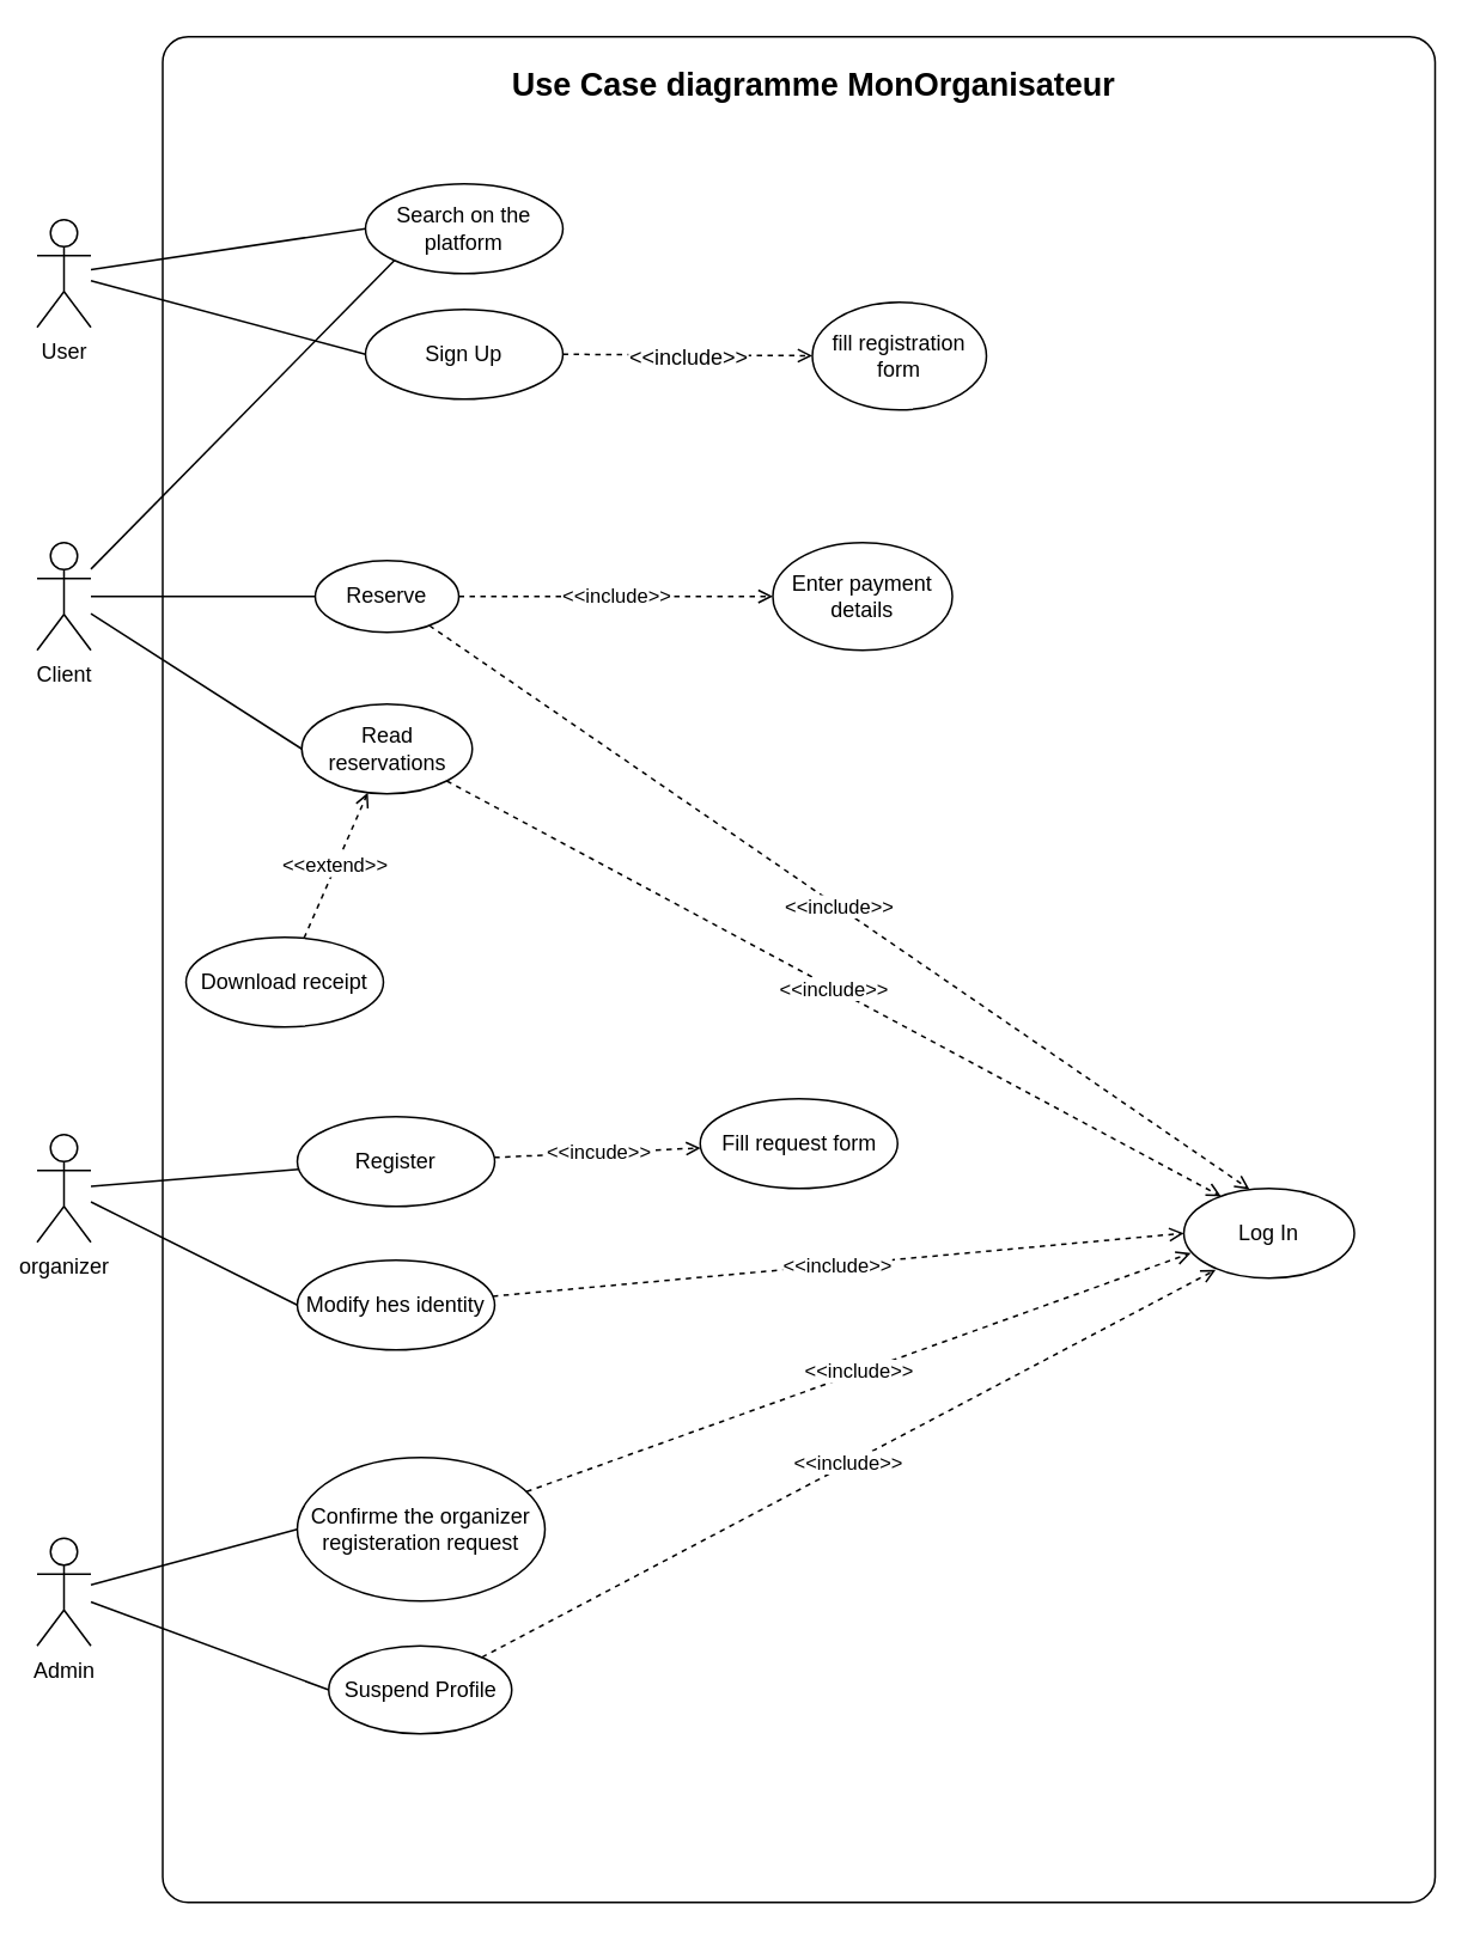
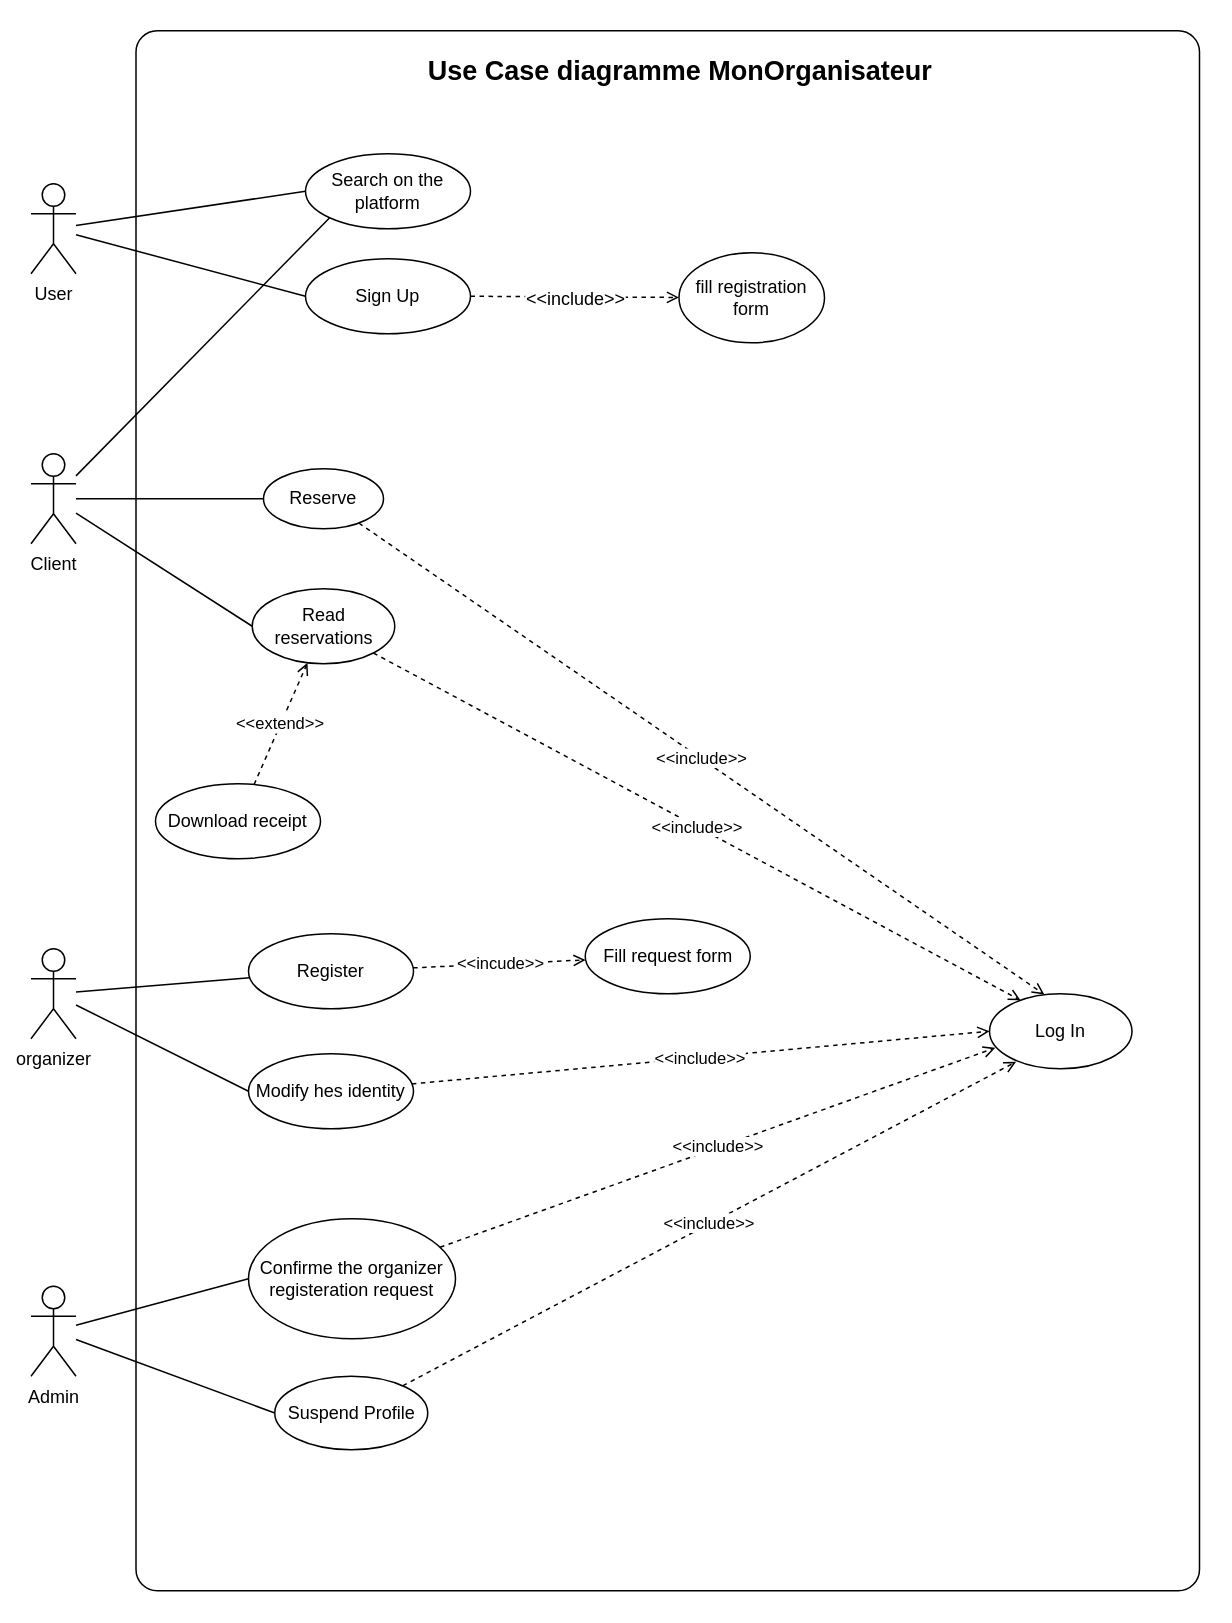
  <mxCell id="0" />
  <mxCell id="1" parent="0" />
  <mxCell id="2" value="" style="rounded=1;whiteSpace=wrap;html=1;arcSize=2;fontStyle=0" parent="1" vertex="1"><mxGeometry x="90" y="20" width="709" height="1040" as="geometry" /></mxCell>
  <mxCell id="3" style="edgeStyle=none;rounded=0;orthogonalLoop=1;jettySize=auto;html=1;endArrow=none;endFill=0;" parent="1" source="6" target="17" edge="1"><mxGeometry relative="1" as="geometry" /></mxCell>
  <mxCell id="4" style="edgeStyle=none;rounded=0;orthogonalLoop=1;jettySize=auto;html=1;entryX=0;entryY=0.5;entryDx=0;entryDy=0;endArrow=none;endFill=0;" parent="1" source="6" target="19" edge="1"><mxGeometry relative="1" as="geometry" /></mxCell>
  <mxCell id="5" style="edgeStyle=none;rounded=0;orthogonalLoop=1;jettySize=auto;html=1;entryX=0;entryY=1;entryDx=0;entryDy=0;endArrow=none;endFill=0;" parent="1" source="6" target="38" edge="1"><mxGeometry relative="1" as="geometry"><mxPoint x="165" y="307" as="targetPoint" /></mxGeometry></mxCell>
  <mxCell id="6" value="Client" style="shape=umlActor;verticalLabelPosition=bottom;verticalAlign=top;html=1;outlineConnect=0;" parent="1" vertex="1"><mxGeometry x="20" y="302" width="30" height="60" as="geometry" /></mxCell>
  <mxCell id="7" style="edgeStyle=none;rounded=0;orthogonalLoop=1;jettySize=auto;html=1;entryX=0;entryY=0.5;entryDx=0;entryDy=0;endArrow=none;endFill=0;" parent="1" source="9" target="22" edge="1"><mxGeometry relative="1" as="geometry" /></mxCell>
  <mxCell id="8" style="edgeStyle=none;rounded=0;orthogonalLoop=1;jettySize=auto;html=1;entryX=0;entryY=0.5;entryDx=0;entryDy=0;endArrow=none;endFill=0;" parent="1" source="9" target="24" edge="1"><mxGeometry relative="1" as="geometry" /></mxCell>
  <mxCell id="9" value="Admin" style="shape=umlActor;verticalLabelPosition=bottom;verticalAlign=top;html=1;outlineConnect=0;" parent="1" vertex="1"><mxGeometry x="20" y="857" width="30" height="60" as="geometry" /></mxCell>
  <mxCell id="10" value="&lt;font style=&quot;font-size: 18px&quot;&gt;&lt;b&gt;Use Case diagramme MonOrganisateur&lt;/b&gt;&lt;/font&gt;" style="text;html=1;strokeColor=none;fillColor=none;align=center;verticalAlign=middle;whiteSpace=wrap;rounded=0;" parent="1" vertex="1"><mxGeometry x="223" y="32" width="460" height="30" as="geometry" /></mxCell>
  <mxCell id="11" style="edgeStyle=none;rounded=0;orthogonalLoop=1;jettySize=auto;html=1;entryX=1;entryY=1;entryDx=0;entryDy=0;endArrow=none;endFill=0;" parent="1" edge="1"><mxGeometry relative="1" as="geometry"><mxPoint x="228.284" y="424.142" as="sourcePoint" /><mxPoint x="228.284" y="424.142" as="targetPoint" /></mxGeometry></mxCell>
  <mxCell id="12" value="Log In" style="ellipse;whiteSpace=wrap;html=1;" parent="1" vertex="1"><mxGeometry x="659" y="662" width="95" height="50" as="geometry" /></mxCell>
  <mxCell id="13" style="edgeStyle=none;rounded=0;orthogonalLoop=1;jettySize=auto;html=1;entryX=0;entryY=0.5;entryDx=0;entryDy=0;endArrow=none;endFill=0;" parent="1" source="15" target="32" edge="1"><mxGeometry relative="1" as="geometry" /></mxCell>
  <mxCell id="14" style="edgeStyle=none;rounded=0;orthogonalLoop=1;jettySize=auto;html=1;entryX=0;entryY=0.5;entryDx=0;entryDy=0;endArrow=none;endFill=0;" parent="1" source="15" target="38" edge="1"><mxGeometry relative="1" as="geometry" /></mxCell>
  <mxCell id="15" value="User" style="shape=umlActor;verticalLabelPosition=bottom;verticalAlign=top;html=1;outlineConnect=0;" parent="1" vertex="1"><mxGeometry x="20" y="122" width="30" height="60" as="geometry" /></mxCell>
  <mxCell id="16" value="&amp;lt;&amp;lt;include&amp;gt;&amp;gt;" style="edgeStyle=none;rounded=0;orthogonalLoop=1;jettySize=auto;html=1;endArrow=open;endFill=0;entryX=0.385;entryY=0.01;entryDx=0;entryDy=0;entryPerimeter=0;startArrow=none;startFill=0;dashed=1;" parent="1" source="17" target="12" edge="1"><mxGeometry relative="1" as="geometry"><mxPoint x="510" y="720" as="targetPoint" /></mxGeometry></mxCell>
  <mxCell id="17" value="Reserve" style="ellipse;whiteSpace=wrap;html=1;" parent="1" vertex="1"><mxGeometry x="175" y="312" width="80" height="40" as="geometry" /></mxCell>
  <mxCell id="18" value="&amp;lt;&amp;lt;include&amp;gt;&amp;gt;" style="edgeStyle=none;rounded=0;orthogonalLoop=1;jettySize=auto;html=1;endArrow=open;endFill=0;entryX=0.219;entryY=0.089;entryDx=0;entryDy=0;entryPerimeter=0;startArrow=none;startFill=0;dashed=1;" parent="1" source="19" target="12" edge="1"><mxGeometry relative="1" as="geometry" /></mxCell>
  <mxCell id="19" value="Read reservations" style="ellipse;whiteSpace=wrap;html=1;" parent="1" vertex="1"><mxGeometry x="167.5" y="392" width="95" height="50" as="geometry" /></mxCell>
- <mxCell id="20" value="&amp;lt;&amp;lt;include&amp;gt;&amp;gt;" style="edgeStyle=none;rounded=0;orthogonalLoop=1;jettySize=auto;html=1;entryX=0;entryY=0.5;entryDx=0;entryDy=0;dashed=1;startArrow=none;startFill=0;endArrow=open;endFill=0;exitX=1;exitY=0.5;exitDx=0;exitDy=0;" parent="1" source="17" target="25" edge="1"><mxGeometry relative="1" as="geometry" /></mxCell>
  <mxCell id="21" value="&amp;lt;&amp;lt;include&amp;gt;&amp;gt;" style="edgeStyle=none;rounded=0;orthogonalLoop=1;jettySize=auto;html=1;endArrow=open;endFill=0;entryX=0.041;entryY=0.721;entryDx=0;entryDy=0;entryPerimeter=0;startArrow=none;startFill=0;dashed=1;" parent="1" source="22" target="12" edge="1"><mxGeometry relative="1" as="geometry"><Array as="points" /></mxGeometry></mxCell>
  <mxCell id="22" value="Confirme the organizer registeration request" style="ellipse;whiteSpace=wrap;html=1;" parent="1" vertex="1"><mxGeometry x="165" y="812" width="138" height="80" as="geometry" /></mxCell>
  <mxCell id="23" value="&amp;lt;&amp;lt;include&amp;gt;&amp;gt;" style="edgeStyle=none;rounded=0;orthogonalLoop=1;jettySize=auto;html=1;endArrow=open;endFill=0;entryX=0.187;entryY=0.907;entryDx=0;entryDy=0;entryPerimeter=0;startArrow=none;startFill=0;dashed=1;" parent="1" source="24" target="12" edge="1"><mxGeometry relative="1" as="geometry" /></mxCell>
  <mxCell id="24" value="Suspend Profile" style="ellipse;whiteSpace=wrap;html=1;" parent="1" vertex="1"><mxGeometry x="182.5" y="917" width="102" height="49" as="geometry" /></mxCell>
- <mxCell id="25" value="Enter payment details" style="ellipse;whiteSpace=wrap;html=1;" parent="1" vertex="1"><mxGeometry x="430" y="302" width="100" height="60" as="geometry" /></mxCell>
  <mxCell id="26" style="rounded=0;orthogonalLoop=1;jettySize=auto;html=1;entryX=0;entryY=0.5;entryDx=0;entryDy=0;endArrow=none;endFill=0;" parent="1" source="28" target="30" edge="1"><mxGeometry relative="1" as="geometry"><Array as="points" /></mxGeometry></mxCell>
  <mxCell id="27" style="edgeStyle=none;rounded=0;orthogonalLoop=1;jettySize=auto;html=1;endArrow=none;endFill=0;" parent="1" source="28" target="36" edge="1"><mxGeometry relative="1" as="geometry" /></mxCell>
  <mxCell id="28" value="organizer" style="shape=umlActor;verticalLabelPosition=bottom;verticalAlign=top;html=1;outlineConnect=0;" parent="1" vertex="1"><mxGeometry x="20" y="632" width="30" height="60" as="geometry" /></mxCell>
  <mxCell id="29" value="&amp;lt;&amp;lt;include&amp;gt;&amp;gt;" style="edgeStyle=none;rounded=0;orthogonalLoop=1;jettySize=auto;html=1;entryX=0;entryY=0.5;entryDx=0;entryDy=0;endArrow=open;endFill=0;dashed=1;" parent="1" source="30" target="12" edge="1"><mxGeometry relative="1" as="geometry" /></mxCell>
  <mxCell id="30" value="Modify hes&amp;nbsp;identity" style="ellipse;whiteSpace=wrap;html=1;" parent="1" vertex="1"><mxGeometry x="165" y="702" width="110" height="50" as="geometry" /></mxCell>
  <mxCell id="31" value="&lt;font style=&quot;font-size: 12px&quot;&gt;&amp;lt;&amp;lt;include&amp;gt;&amp;gt;&lt;/font&gt;" style="edgeStyle=none;html=1;fontSize=18;dashed=1;endArrow=open;endFill=0;" parent="1" source="32" target="40" edge="1"><mxGeometry relative="1" as="geometry" /></mxCell>
  <mxCell id="32" value="Sign Up" style="ellipse;whiteSpace=wrap;html=1;" parent="1" vertex="1"><mxGeometry x="203" y="172" width="110" height="50" as="geometry" /></mxCell>
  <mxCell id="33" value="&amp;lt;&amp;lt;extend&amp;gt;&amp;gt;" style="edgeStyle=none;rounded=0;orthogonalLoop=1;jettySize=auto;html=1;endArrow=open;endFill=0;dashed=1;" parent="1" source="34" target="19" edge="1"><mxGeometry relative="1" as="geometry" /></mxCell>
  <mxCell id="34" value="&lt;span class=&quot;VIiyi&quot; lang=&quot;en&quot;&gt;Download receipt&lt;/span&gt;" style="ellipse;whiteSpace=wrap;html=1;" parent="1" vertex="1"><mxGeometry x="103" y="522" width="110" height="50" as="geometry" /></mxCell>
  <mxCell id="35" value="&amp;lt;&amp;lt;incude&amp;gt;&amp;gt;" style="edgeStyle=none;rounded=0;orthogonalLoop=1;jettySize=auto;html=1;dashed=1;endArrow=open;endFill=0;" parent="1" source="36" target="37" edge="1"><mxGeometry relative="1" as="geometry" /></mxCell>
  <mxCell id="36" value="Register" style="ellipse;whiteSpace=wrap;html=1;" parent="1" vertex="1"><mxGeometry x="165" y="622" width="110" height="50" as="geometry" /></mxCell>
  <mxCell id="37" value="Fill request form" style="ellipse;whiteSpace=wrap;html=1;" parent="1" vertex="1"><mxGeometry x="389.5" y="612" width="110" height="50" as="geometry" /></mxCell>
  <mxCell id="38" value="Search on the platform" style="ellipse;whiteSpace=wrap;html=1;" parent="1" vertex="1"><mxGeometry x="203" y="102" width="110" height="50" as="geometry" /></mxCell>
  <mxCell id="39" style="edgeStyle=orthogonalEdgeStyle;rounded=0;orthogonalLoop=1;jettySize=auto;html=1;exitX=0.5;exitY=1;exitDx=0;exitDy=0;" parent="1" source="10" target="10" edge="1"><mxGeometry relative="1" as="geometry" /></mxCell>
  <mxCell id="40" value="fill registration form" style="ellipse;whiteSpace=wrap;html=1;" parent="1" vertex="1"><mxGeometry x="452" y="168" width="97" height="60" as="geometry" /></mxCell>
